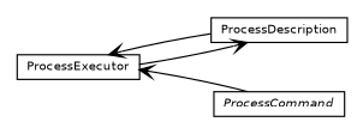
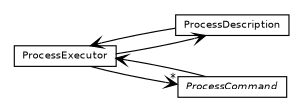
  digraph {
    nodesep=0.25
    rankdir=LR
    ranksep=0.5
    node [fontcolor=black fontname=Helvetica fontsize=9.0 shape=plaintext]
    edge [arrowhead=open color=black fontcolor=black fontname=Helvetica fontsize=10.0 headport=p labelfontname=Helvetica labelfontsize=10 tailport=p]
    n1 [label=<<table title="jsl.modeling.elements.processview.description.ProcessExecutor" border="0" cellborder="1" cellspacing="0" cellpadding="2" port="p" href="./ProcessExecutor.html"> 		<tr><td><table border="0" cellspacing="0" cellpadding="1"> <tr><td align="center" balign="center"> ProcessExecutor </td></tr> 		</table></td></tr> 		</table>>]
    n2 [label=<<table title="jsl.modeling.elements.processview.description.ProcessDescription" border="0" cellborder="1" cellspacing="0" cellpadding="2" port="p" href="./ProcessDescription.html"> 		<tr><td><table border="0" cellspacing="0" cellpadding="1"> <tr><td align="center" balign="center"> ProcessDescription </td></tr> 		</table></td></tr> 		</table>>]
    n3 [label=<<table title="jsl.modeling.elements.processview.description.ProcessCommand" border="0" cellborder="1" cellspacing="0" cellpadding="2" port="p" href="./ProcessCommand.html"> 		<tr><td><table border="0" cellspacing="0" cellpadding="1"> <tr><td align="center" balign="center"><font face="Helvetica-Oblique"> ProcessCommand </font></td></tr> 		</table></td></tr> 		</table>>]
    n1 -> n2
+   n1 -> n3 [headlabel="*"]
    n2 -> n1
    n3 -> n1
  }
